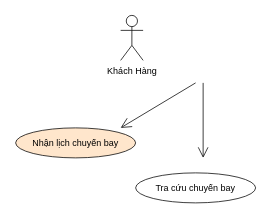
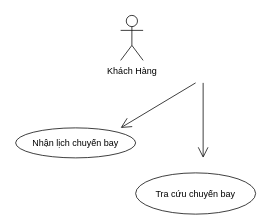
  <mxCell id="0" />
  <mxCell id="1" parent="0" />
  <mxCell id="2" value="Khách Hàng" style="shape=umlActor;verticalLabelPosition=bottom;verticalAlign=top;html=1;" vertex="1" parent="1"><mxGeometry x="160" y="20" width="30" height="60" as="geometry" /></mxCell>
  <mxCell id="3" value="" style="endArrow=open;endFill=1;endSize=12;html=1;" edge="1" parent="1"><mxGeometry width="160" relative="1" as="geometry"><mxPoint x="260" y="110" as="sourcePoint" /><mxPoint x="160" y="170" as="targetPoint" /></mxGeometry></mxCell>
- <mxCell id="4" value="Nhận lịch chuyến bay" style="ellipse;fillColor=#ffe6cc;strokeColor=#000000;" vertex="1" parent="1"><mxGeometry x="20" y="170" width="160" height="40" as="geometry" /></mxCell>
+ <mxCell id="4" value="Nhận lịch chuyến bay" style="ellipse;fillColor=#ffffff;strokeColor=#000000;" vertex="1" parent="1"><mxGeometry x="20" y="170" width="160" height="40" as="geometry" /></mxCell>
  <mxCell id="5" value="" style="endArrow=open;endFill=1;endSize=12;html=1;" edge="1" parent="1"><mxGeometry width="160" relative="1" as="geometry"><mxPoint x="270" y="110" as="sourcePoint" /><mxPoint x="270" y="210" as="targetPoint" /></mxGeometry></mxCell>
- <mxCell id="6" value="Tra cứu chuyến bay" style="ellipse;fillColor=#ffffff;strokeColor=#000000;" vertex="1" parent="1"><mxGeometry x="180" y="230" width="160" height="40" as="geometry" /></mxCell>
+ <mxCell id="6" value="Tra cứu chuyến bay" style="ellipse;fillColor=#ffffff;strokeColor=#000000;" vertex="1" parent="1"><mxGeometry x="180" y="230" width="160" height="55" as="geometry" /></mxCell>
